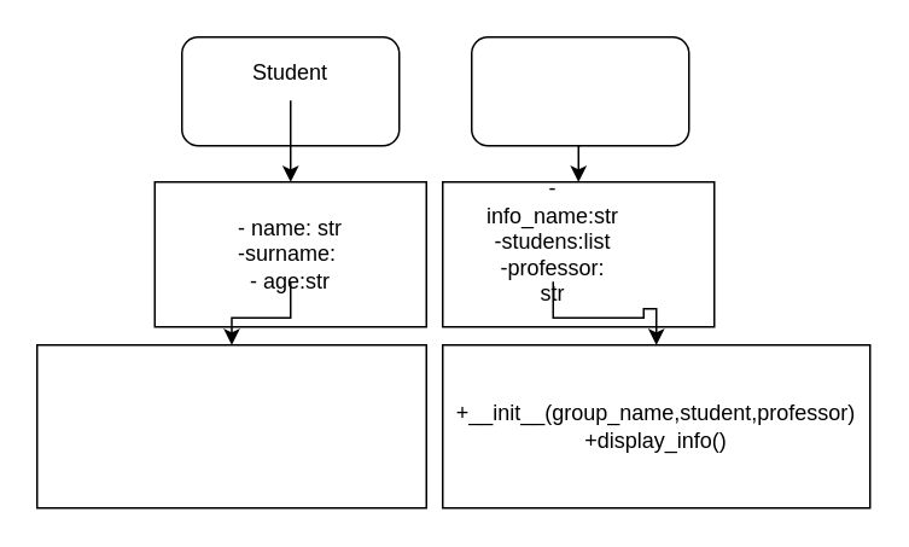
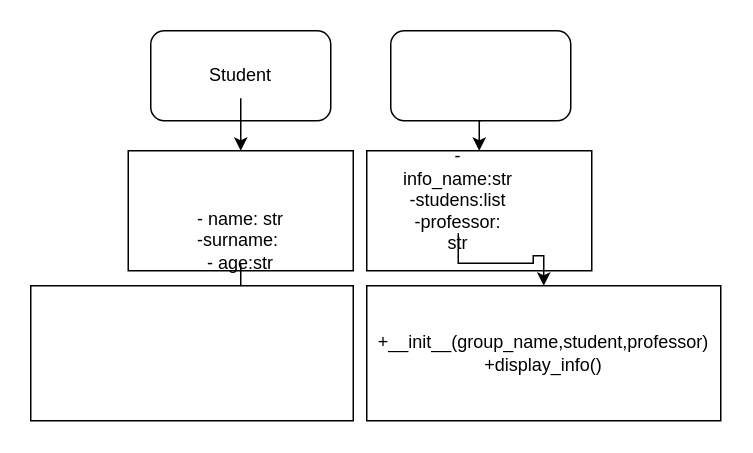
  <mxCell id="0" />
  <mxCell id="1" parent="0" />
  <mxCell id="2" value="" style="rounded=1;whiteSpace=wrap;html=1;" vertex="1" parent="1"><mxGeometry x="100" y="20" width="120" height="60" as="geometry" /></mxCell>
  <mxCell id="3" style="edgeStyle=orthogonalEdgeStyle;rounded=0;orthogonalLoop=1;jettySize=auto;html=1;exitX=0.5;exitY=1;exitDx=0;exitDy=0;entryX=0.5;entryY=0;entryDx=0;entryDy=0;" edge="1" parent="1" source="4" target="10"><mxGeometry relative="1" as="geometry" /></mxCell>
  <mxCell id="4" value="" style="rounded=1;whiteSpace=wrap;html=1;" vertex="1" parent="1"><mxGeometry x="260" y="20" width="120" height="60" as="geometry" /></mxCell>
  <mxCell id="5" style="edgeStyle=orthogonalEdgeStyle;rounded=0;orthogonalLoop=1;jettySize=auto;html=1;entryX=0.5;entryY=0;entryDx=0;entryDy=0;" edge="1" parent="1" source="6" target="7"><mxGeometry relative="1" as="geometry" /></mxCell>
- <mxCell id="6" value="Student" style="text;html=1;align=center;verticalAlign=middle;whiteSpace=wrap;rounded=0;" vertex="1" parent="1"><mxGeometry x="130" y="25" width="60" height="30" as="geometry" /></mxCell>
+ <mxCell id="6" value="Student" style="text;html=1;align=center;verticalAlign=middle;whiteSpace=wrap;rounded=0;" vertex="1" parent="1"><mxGeometry x="130" y="35" width="60" height="30" as="geometry" /></mxCell>
  <mxCell id="7" value="" style="rounded=0;whiteSpace=wrap;html=1;" vertex="1" parent="1"><mxGeometry x="85" y="100" width="150" height="80" as="geometry" /></mxCell>
  <mxCell id="8" style="edgeStyle=orthogonalEdgeStyle;rounded=0;orthogonalLoop=1;jettySize=auto;html=1;entryX=0.5;entryY=0;entryDx=0;entryDy=0;" edge="1" parent="1" source="9" target="13"><mxGeometry relative="1" as="geometry" /></mxCell>
- <mxCell id="9" value="- name: str&lt;div&gt;-surname:&amp;nbsp;&lt;/div&gt;&lt;div&gt;- age:str&lt;/div&gt;" style="text;html=1;align=center;verticalAlign=middle;whiteSpace=wrap;rounded=0;" vertex="1" parent="1"><mxGeometry x="130" y="125" width="60" height="30" as="geometry" /></mxCell>
+ <mxCell id="9" value="- name: str&lt;div&gt;-surname:&amp;nbsp;&lt;/div&gt;&lt;div&gt;- age:str&lt;/div&gt;" style="text;html=1;align=center;verticalAlign=middle;whiteSpace=wrap;rounded=0;" vertex="1" parent="1"><mxGeometry x="130" y="145" width="60" height="30" as="geometry" /></mxCell>
  <mxCell id="10" value="" style="rounded=0;whiteSpace=wrap;html=1;" vertex="1" parent="1"><mxGeometry x="244" y="100" width="150" height="80" as="geometry" /></mxCell>
  <mxCell id="11" style="edgeStyle=orthogonalEdgeStyle;rounded=0;orthogonalLoop=1;jettySize=auto;html=1;entryX=0.5;entryY=0;entryDx=0;entryDy=0;" edge="1" parent="1" source="12" target="14"><mxGeometry relative="1" as="geometry" /></mxCell>
  <mxCell id="12" value="-info_name:str&lt;div&gt;-studens:list&lt;/div&gt;&lt;div&gt;-professor: str&lt;/div&gt;&lt;div&gt;&lt;br&gt;&lt;/div&gt;" style="text;html=1;align=center;verticalAlign=middle;whiteSpace=wrap;rounded=0;" vertex="1" parent="1"><mxGeometry x="275" y="125" width="60" height="30" as="geometry" /></mxCell>
  <mxCell id="13" value="" style="rounded=0;whiteSpace=wrap;html=1;" vertex="1" parent="1"><mxGeometry x="20" y="190" width="215" height="90" as="geometry" /></mxCell>
  <mxCell id="14" value="+__init__(group_name,student,professor)&lt;div&gt;+display_info()&lt;/div&gt;" style="rounded=0;whiteSpace=wrap;html=1;" vertex="1" parent="1"><mxGeometry x="244" y="190" width="236" height="90" as="geometry" /></mxCell>
